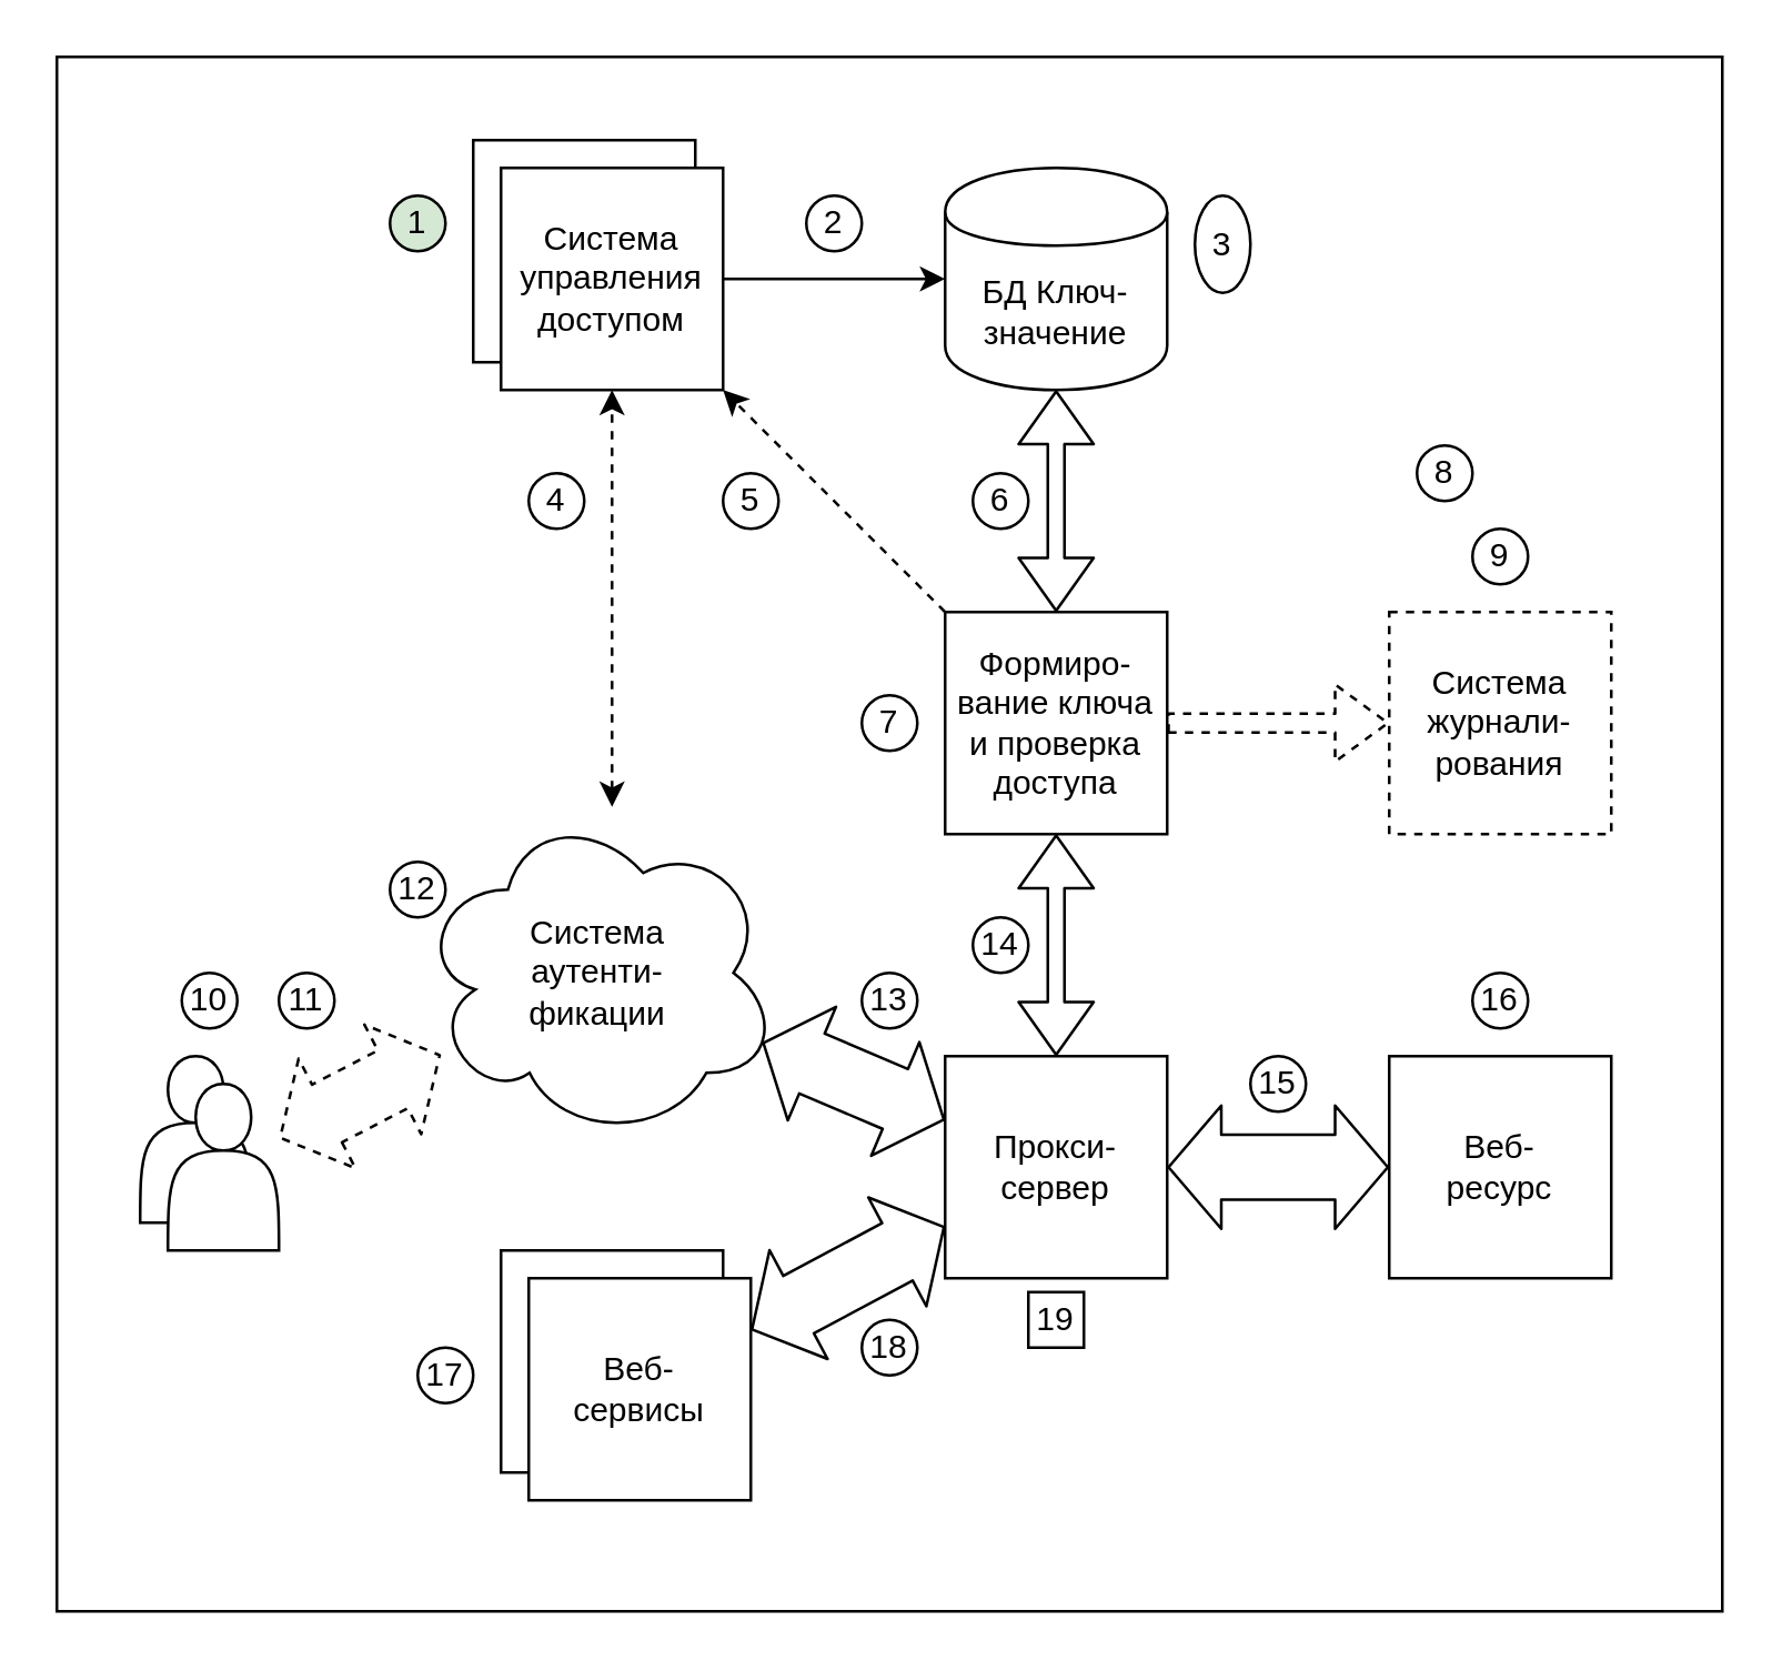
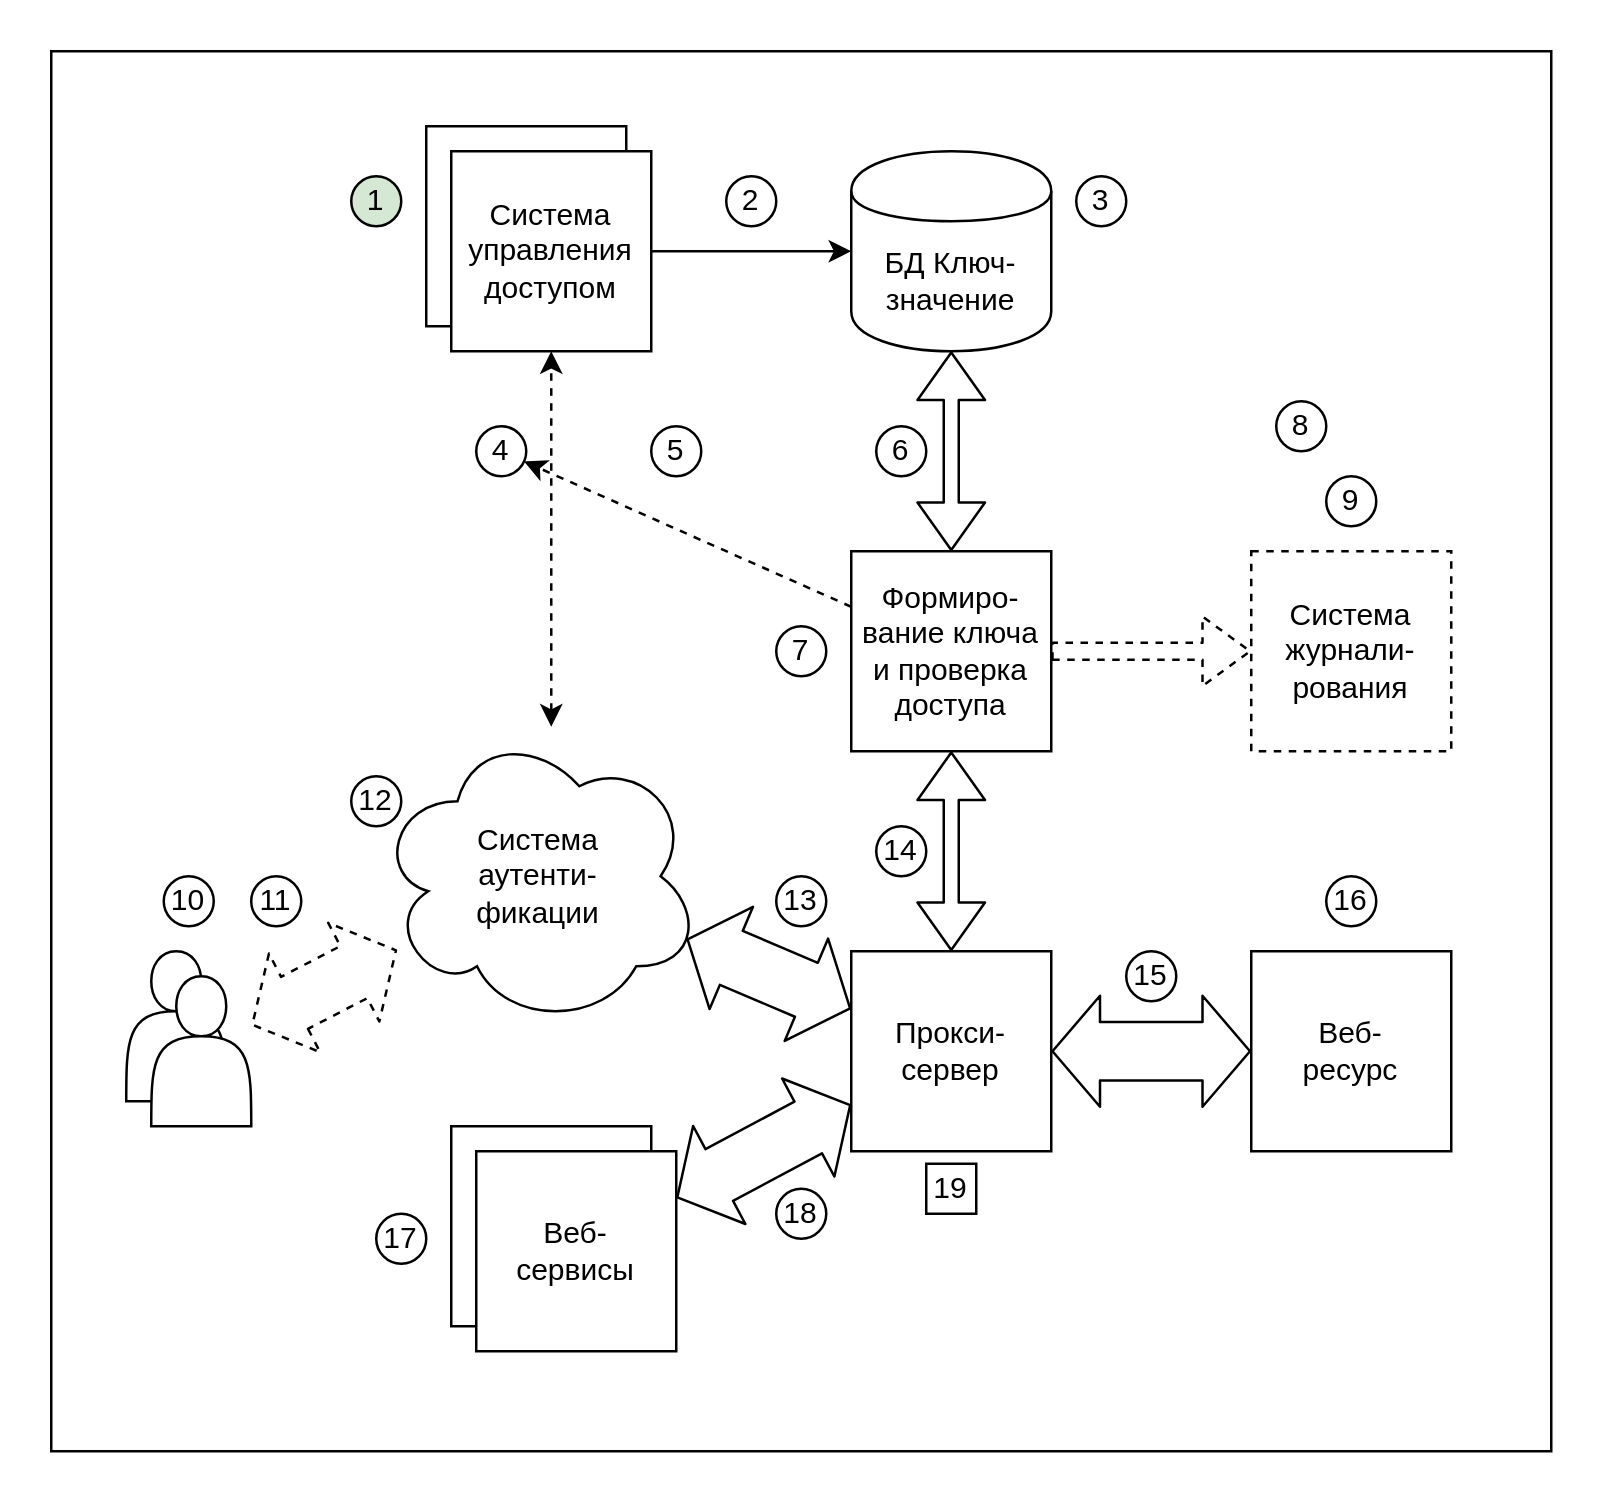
  <mxCell id="0" style=";html=1;" />
  <mxCell id="1" style=";html=1;" parent="0" />
  <mxCell id="2" value="" style="whiteSpace=wrap;html=1;" parent="1" vertex="1"><mxGeometry x="20" y="20" width="600" height="560" as="geometry" /></mxCell>
  <mxCell id="3" value="" style="group" vertex="1" connectable="0" parent="1"><mxGeometry x="170" y="50" width="90" height="90" as="geometry" /></mxCell>
  <mxCell id="4" value="" style="whiteSpace=wrap;html=1;aspect=fixed;" vertex="1" parent="3"><mxGeometry width="80" height="80" as="geometry" /></mxCell>
  <mxCell id="5" value="Система&lt;br&gt;управления&lt;br&gt;доступом" style="whiteSpace=wrap;html=1;aspect=fixed;" parent="3" vertex="1"><mxGeometry x="10" y="10" width="80" height="80" as="geometry" /></mxCell>
  <mxCell id="6" value="Формиро-вание ключа и проверка доступа" style="rounded=0;whiteSpace=wrap;html=1;" parent="1" vertex="1"><mxGeometry x="340" y="220" width="80" height="80" as="geometry" /></mxCell>
  <mxCell id="7" value="Веб-&lt;br&gt;ресурс" style="rounded=0;whiteSpace=wrap;html=1;" parent="1" vertex="1"><mxGeometry x="500" y="380" width="80" height="80" as="geometry" /></mxCell>
  <mxCell id="8" value="Прокси-сервер" style="rounded=0;whiteSpace=wrap;html=1;" parent="1" vertex="1"><mxGeometry x="340" y="380" width="80" height="80" as="geometry" /></mxCell>
  <mxCell id="9" value="12" style="ellipse;whiteSpace=wrap;html=1;aspect=fixed;" parent="1" vertex="1"><mxGeometry x="140" y="310" width="20" height="20" as="geometry" /></mxCell>
  <mxCell id="10" value="14" style="ellipse;whiteSpace=wrap;html=1;aspect=fixed;" parent="1" vertex="1"><mxGeometry x="350" y="330" width="20" height="20" as="geometry" /></mxCell>
  <mxCell id="11" value="18" style="ellipse;whiteSpace=wrap;html=1;aspect=fixed;" parent="1" vertex="1"><mxGeometry x="310" y="475" width="20" height="20" as="geometry" /></mxCell>
  <mxCell id="12" value="15" style="ellipse;whiteSpace=wrap;html=1;aspect=fixed;" parent="1" vertex="1"><mxGeometry x="450" y="380" width="20" height="20" as="geometry" /></mxCell>
  <mxCell id="13" value="Система&lt;br&gt;аутенти-&lt;br&gt;фикации" style="ellipse;shape=cloud;whiteSpace=wrap;html=1;" parent="1" vertex="1"><mxGeometry x="150" y="290" width="130" height="120" as="geometry" /></mxCell>
  <mxCell id="14" value="" style="endArrow=classic;html=1;dashed=1;startArrow=classic;startFill=1;edgeStyle=orthogonalEdgeStyle;" parent="1" source="13" target="5" edge="1"><mxGeometry width="50" height="50" relative="1" as="geometry"><mxPoint x="280" y="480" as="sourcePoint" /><mxPoint x="330" y="430" as="targetPoint" /><Array as="points"><mxPoint x="220" y="190" /><mxPoint x="220" y="190" /></Array></mxGeometry></mxCell>
  <mxCell id="15" value="" style="endArrow=classic;html=1;" parent="1" source="5" target="22" edge="1"><mxGeometry width="50" height="50" relative="1" as="geometry"><mxPoint x="180" as="sourcePoint" y="100" /><mxPoint x="190" y="310" as="targetPoint" /></mxGeometry></mxCell>
  <mxCell id="16" value="" style="shape=flexArrow;endArrow=classic;startArrow=classic;html=1;width=23.429;startSize=6;dashed=1;" edge="1" parent="1" source="19" target="13"><mxGeometry width="50" height="50" relative="1" as="geometry"><mxPoint x="70" y="419.71" as="sourcePoint" /><mxPoint x="150" y="420.21" as="targetPoint" /></mxGeometry></mxCell>
  <mxCell id="17" value="" style="group" vertex="1" connectable="0" parent="1"><mxGeometry x="50" y="380" width="50" height="70" as="geometry" /></mxCell>
  <mxCell id="18" value="" style="shape=actor;whiteSpace=wrap;html=1;" vertex="1" parent="17"><mxGeometry width="40" height="60" as="geometry" /></mxCell>
  <mxCell id="19" value="" style="shape=actor;whiteSpace=wrap;html=1;" vertex="1" parent="17"><mxGeometry x="10" y="10" width="40" height="60" as="geometry" /></mxCell>
  <mxCell id="20" value="" style="shape=flexArrow;endArrow=classic;html=1;dashed=1;width=6.8;endSize=6;strokeColor=#000000;startSize=6;" edge="1" parent="1" source="6" target="21"><mxGeometry width="50" height="50" relative="1" as="geometry"><mxPoint x="200" y="480" as="sourcePoint" /><mxPoint x="250" y="430" as="targetPoint" /></mxGeometry></mxCell>
  <mxCell id="21" value="Система журнали-рования" style="rounded=0;whiteSpace=wrap;html=1;dashed=1;" vertex="1" parent="1"><mxGeometry x="500" y="220" width="80" height="80" as="geometry" /></mxCell>
  <mxCell id="22" value="БД Ключ-значение" style="shape=cylinder;whiteSpace=wrap;html=1;boundedLbl=1;backgroundOutline=1;" vertex="1" parent="1"><mxGeometry x="340" y="60" width="80" height="80" as="geometry" /></mxCell>
  <mxCell id="23" value="" style="shape=flexArrow;endArrow=classic;startArrow=classic;html=1;width=6;endSize=6;" edge="1" parent="1" source="6" target="22"><mxGeometry width="50" height="50" relative="1" as="geometry"><mxPoint x="390" y="310" as="sourcePoint" /><mxPoint x="380" y="700" as="targetPoint" /></mxGeometry></mxCell>
  <mxCell id="24" value="" style="shape=flexArrow;endArrow=classic;startArrow=classic;html=1;width=23.429;startSize=6;" edge="1" parent="1" source="13" target="8"><mxGeometry width="50" height="50" relative="1" as="geometry"><mxPoint x="260" y="420" as="sourcePoint" /><mxPoint x="140" y="429.5" as="targetPoint" /></mxGeometry></mxCell>
  <mxCell id="25" value="" style="shape=flexArrow;endArrow=classic;startArrow=classic;html=1;width=23.429;startSize=6;" edge="1" parent="1" source="8" target="7"><mxGeometry width="50" height="50" relative="1" as="geometry"><mxPoint x="420" y="419.71" as="sourcePoint" /><mxPoint x="500" y="419.71" as="targetPoint" /></mxGeometry></mxCell>
  <mxCell id="26" value="7" style="ellipse;whiteSpace=wrap;html=1;aspect=fixed;" vertex="1" parent="1"><mxGeometry x="310" y="250" width="20" height="20" as="geometry" /></mxCell>
  <mxCell id="27" value="4" style="ellipse;whiteSpace=wrap;html=1;aspect=fixed;" vertex="1" parent="1"><mxGeometry x="190" y="170" width="20" height="20" as="geometry" /></mxCell>
  <mxCell id="28" value="2" style="ellipse;whiteSpace=wrap;html=1;aspect=fixed;" vertex="1" parent="1"><mxGeometry x="290" y="70" width="20" height="20" as="geometry" /></mxCell>
  <mxCell id="29" value="13" style="ellipse;whiteSpace=wrap;html=1;aspect=fixed;" vertex="1" parent="1"><mxGeometry x="310" y="350" width="20" height="20" as="geometry" /></mxCell>
- <mxCell id="30" value="3" style="ellipse;whiteSpace=wrap;html=1;aspect=fixed;" vertex="1" parent="1"><mxGeometry x="430" y="70" width="20" height="35" as="geometry" /></mxCell>
+ <mxCell id="30" value="3" style="ellipse;whiteSpace=wrap;html=1;aspect=fixed;" vertex="1" parent="1"><mxGeometry x="430" y="70" width="20" height="20" as="geometry" /></mxCell>
  <mxCell id="31" value="9" style="ellipse;whiteSpace=wrap;html=1;aspect=fixed;" vertex="1" parent="1"><mxGeometry x="530" y="190" width="20" height="20" as="geometry" /></mxCell>
  <mxCell id="32" value="8" style="ellipse;whiteSpace=wrap;html=1;aspect=fixed;" vertex="1" parent="1"><mxGeometry x="510" y="160" width="20" height="20" as="geometry" /></mxCell>
  <mxCell id="33" value="6" style="ellipse;whiteSpace=wrap;html=1;aspect=fixed;strokeWidth=1;" vertex="1" parent="1"><mxGeometry x="350" y="170" width="20" height="20" as="geometry" /></mxCell>
  <mxCell id="34" value="16" style="ellipse;whiteSpace=wrap;html=1;aspect=fixed;" vertex="1" parent="1"><mxGeometry x="530" y="350" width="20" height="20" as="geometry" /></mxCell>
  <mxCell id="35" value="1" style="ellipse;whiteSpace=wrap;html=1;aspect=fixed;fillColor=#d5e8d4;" vertex="1" parent="1"><mxGeometry x="140" y="70" width="20" height="20" as="geometry" /></mxCell>
  <mxCell id="36" value="10" style="ellipse;whiteSpace=wrap;html=1;aspect=fixed;" vertex="1" parent="1"><mxGeometry x="65" y="350" width="20" height="20" as="geometry" /></mxCell>
  <mxCell id="37" value="" style="shape=flexArrow;endArrow=classic;startArrow=classic;html=1;width=23.429;startSize=6;" edge="1" parent="1" source="40" target="8"><mxGeometry width="50" height="50" relative="1" as="geometry"><mxPoint x="271.823" y="490.866" as="sourcePoint" /><mxPoint x="350" y="450.571" as="targetPoint" /></mxGeometry></mxCell>
  <mxCell id="38" value="" style="group" vertex="1" connectable="0" parent="1"><mxGeometry x="180" y="450" width="90" height="90" as="geometry" /></mxCell>
  <mxCell id="39" value="" style="rounded=0;whiteSpace=wrap;html=1;" vertex="1" parent="38"><mxGeometry width="80" height="80" as="geometry" /></mxCell>
  <mxCell id="40" value="Веб-&lt;br&gt;сервисы" style="rounded=0;whiteSpace=wrap;html=1;" vertex="1" parent="38"><mxGeometry x="10" y="10" width="80" height="80" as="geometry" /></mxCell>
  <mxCell id="41" value="17" style="ellipse;whiteSpace=wrap;html=1;aspect=fixed;" vertex="1" parent="1"><mxGeometry x="150" y="485" width="20" height="20" as="geometry" /></mxCell>
  <mxCell id="42" value="11" style="ellipse;whiteSpace=wrap;html=1;aspect=fixed;" vertex="1" parent="1"><mxGeometry x="100" y="350" width="20" height="20" as="geometry" /></mxCell>
  <mxCell id="43" value="19" style="whiteSpace=wrap;html=1;aspect=fixed;rounded=0;" vertex="1" parent="1"><mxGeometry x="370" y="465" width="20" height="20" as="geometry" /></mxCell>
  <mxCell id="44" value="5" style="ellipse;whiteSpace=wrap;html=1;aspect=fixed;" vertex="1" parent="1"><mxGeometry x="260" y="170" width="20" height="20" as="geometry" /></mxCell>
- <mxCell id="45" value="" style="endArrow=classic;html=1;dashed=1;" edge="1" parent="1" source="6" target="5"><mxGeometry width="50" height="50" relative="1" as="geometry"><mxPoint x="320" y="310" as="sourcePoint" /><mxPoint x="370" y="260" as="targetPoint" /></mxGeometry></mxCell>
+ <mxCell id="45" value="" style="endArrow=classic;html=1;dashed=1;" edge="1" parent="1" source="6" target="27"><mxGeometry width="50" height="50" relative="1" as="geometry"><mxPoint x="320" y="310" as="sourcePoint" /><mxPoint x="370" y="260" as="targetPoint" /></mxGeometry></mxCell>
  <mxCell id="46" value="" style="shape=flexArrow;endArrow=classic;startArrow=classic;html=1;width=6;endSize=6;" edge="1" parent="1" source="8" target="6"><mxGeometry width="50" height="50" relative="1" as="geometry"><mxPoint x="379.5" y="380" as="sourcePoint" /><mxPoint x="380" y="300" as="targetPoint" /></mxGeometry></mxCell>
